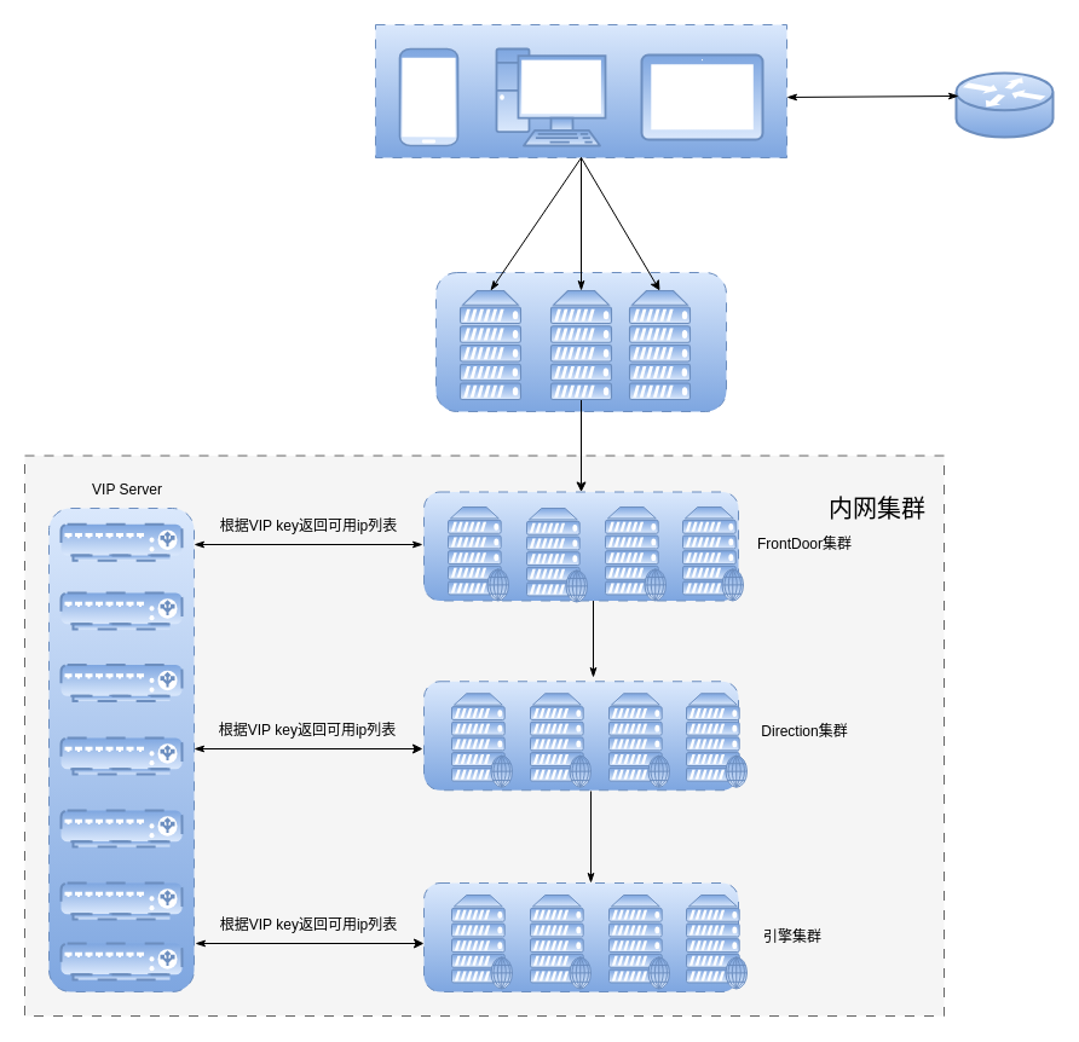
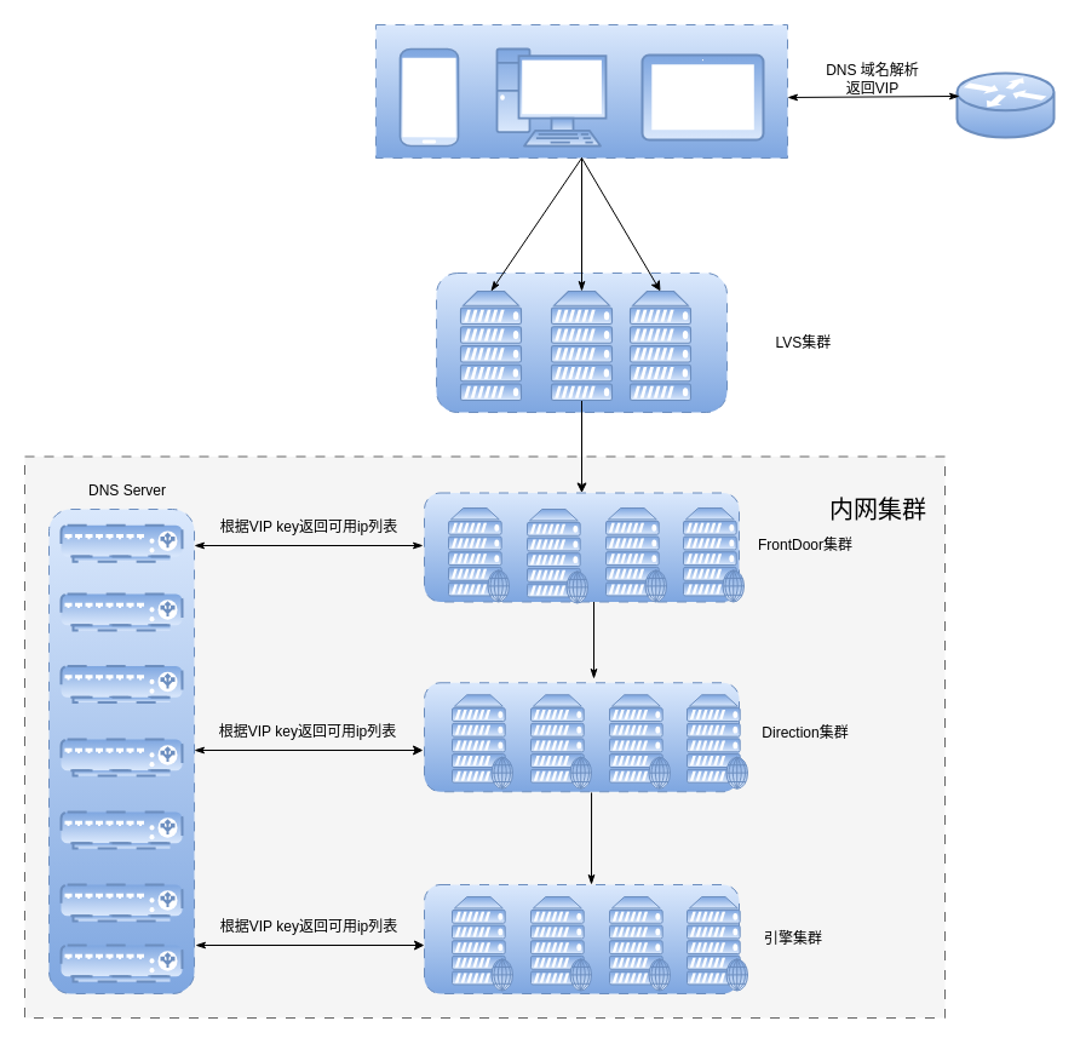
  <mxCell id="0" />
  <mxCell id="1" parent="0" />
  <mxCell id="2" value="" style="group" parent="1" vertex="1" connectable="0"><mxGeometry x="20" y="20" width="850" height="820" as="geometry" /></mxCell>
  <mxCell id="3" value="" style="rounded=0;whiteSpace=wrap;html=1;dashed=1;dashPattern=8 8;fillColor=#f5f5f5;strokeColor=#666666;fontColor=#333333;" parent="2" vertex="1"><mxGeometry y="356.5" width="760" height="463.5" as="geometry" /></mxCell>
  <mxCell id="4" value="" style="rounded=1;whiteSpace=wrap;html=1;dashed=1;dashPattern=8 8;fillColor=#dae8fc;gradientColor=#7ea6e0;strokeColor=#6c8ebf;" parent="2" vertex="1"><mxGeometry x="20" y="400" width="120" height="400" as="geometry" /></mxCell>
  <mxCell id="5" value="" style="rounded=1;whiteSpace=wrap;html=1;dashed=1;dashPattern=8 8;fillColor=#dae8fc;gradientColor=#7ea6e0;strokeColor=#6c8ebf;" parent="2" vertex="1"><mxGeometry x="340" y="205" width="240" height="115" as="geometry" /></mxCell>
  <mxCell id="6" value="" style="rounded=0;whiteSpace=wrap;html=1;dashed=1;dashPattern=8 8;fillColor=#dae8fc;gradientColor=#7ea6e0;strokeColor=#6c8ebf;" parent="2" vertex="1"><mxGeometry x="290" width="340" height="110" as="geometry" /></mxCell>
  <mxCell id="7" value="" style="shape=mxgraph.cisco.routers.router;html=1;dashed=0;strokeWidth=2;verticalLabelPosition=bottom;verticalAlign=top;fontFamily=Helvetica;fontSize=36;fillColor=#dae8fc;gradientColor=#7ea6e0;strokeColor=#6c8ebf;" parent="2" vertex="1"><mxGeometry x="770" y="40" width="80" height="53" as="geometry" /></mxCell>
  <mxCell id="8" value="" style="endArrow=classicThin;html=1;rounded=0;entryX=0.025;entryY=0.358;entryDx=0;entryDy=0;entryPerimeter=0;endFill=1;startArrow=classicThin;startFill=1;" parent="2" target="7" edge="1"><mxGeometry width="50" height="50" relative="1" as="geometry"><mxPoint x="630" y="60" as="sourcePoint" /><mxPoint x="410" y="180" as="targetPoint" /></mxGeometry></mxCell>
+ <mxCell id="9" value="DNS 域名解析&lt;br&gt;返回VIP" style="text;html=1;align=center;verticalAlign=middle;resizable=0;points=[];autosize=1;strokeColor=none;fillColor=none;" parent="2" vertex="1"><mxGeometry x="650" y="25" width="100" height="40" as="geometry" /></mxCell>
+ <mxCell id="10" value="LVS集群&amp;nbsp;" style="text;html=1;strokeColor=none;fillColor=none;align=center;verticalAlign=middle;whiteSpace=wrap;rounded=0;" parent="2" vertex="1"><mxGeometry x="580" y="247.5" width="130" height="30" as="geometry" /></mxCell>
  <mxCell id="11" value="" style="verticalAlign=top;verticalLabelPosition=bottom;labelPosition=center;align=center;html=1;outlineConnect=0;fillColor=#dae8fc;strokeColor=#6c8ebf;gradientColor=#7ea6e0;gradientDirection=north;strokeWidth=2;shape=mxgraph.networks.server;" parent="2" vertex="1"><mxGeometry x="360" y="220" width="50" height="90" as="geometry" /></mxCell>
  <mxCell id="12" style="edgeStyle=orthogonalEdgeStyle;rounded=0;orthogonalLoop=1;jettySize=auto;html=1;entryX=0.5;entryY=0;entryDx=0;entryDy=0;" parent="2" source="13" target="25" edge="1"><mxGeometry relative="1" as="geometry" /></mxCell>
  <mxCell id="13" value="" style="verticalAlign=top;verticalLabelPosition=bottom;labelPosition=center;align=center;html=1;outlineConnect=0;fillColor=#dae8fc;strokeColor=#6c8ebf;gradientColor=#7ea6e0;gradientDirection=north;strokeWidth=2;shape=mxgraph.networks.server;" parent="2" vertex="1"><mxGeometry x="435" y="220" width="50" height="90" as="geometry" /></mxCell>
  <mxCell id="14" value="" style="verticalAlign=top;verticalLabelPosition=bottom;labelPosition=center;align=center;html=1;outlineConnect=0;fillColor=#dae8fc;strokeColor=#6c8ebf;gradientColor=#7ea6e0;gradientDirection=north;strokeWidth=2;shape=mxgraph.networks.server;" parent="2" vertex="1"><mxGeometry x="500" y="220" width="50" height="90" as="geometry" /></mxCell>
  <mxCell id="15" value="" style="endArrow=classic;html=1;rounded=0;exitX=0.5;exitY=1;exitDx=0;exitDy=0;entryX=0.5;entryY=0;entryDx=0;entryDy=0;entryPerimeter=0;" parent="2" source="6" target="14" edge="1"><mxGeometry width="50" height="50" relative="1" as="geometry"><mxPoint x="520" y="200" as="sourcePoint" /><mxPoint x="570" y="150" as="targetPoint" /></mxGeometry></mxCell>
  <mxCell id="16" value="" style="verticalAlign=top;verticalLabelPosition=bottom;labelPosition=center;align=center;html=1;outlineConnect=0;fillColor=#dae8fc;strokeColor=#6c8ebf;gradientColor=#7ea6e0;gradientDirection=north;strokeWidth=2;shape=mxgraph.networks.load_balancer;dashed=1;dashPattern=8 8;" parent="2" vertex="1"><mxGeometry x="30" y="413.25" width="100" height="30" as="geometry" /></mxCell>
  <mxCell id="17" value="" style="verticalAlign=top;verticalLabelPosition=bottom;labelPosition=center;align=center;html=1;outlineConnect=0;fillColor=#dae8fc;strokeColor=#6c8ebf;gradientColor=#7ea6e0;gradientDirection=north;strokeWidth=2;shape=mxgraph.networks.load_balancer;dashed=1;dashPattern=8 8;" parent="2" vertex="1"><mxGeometry x="30" y="529.5" width="100" height="30" as="geometry" /></mxCell>
  <mxCell id="18" value="" style="verticalAlign=top;verticalLabelPosition=bottom;labelPosition=center;align=center;html=1;outlineConnect=0;fillColor=#dae8fc;strokeColor=#6c8ebf;gradientColor=#7ea6e0;gradientDirection=north;strokeWidth=2;shape=mxgraph.networks.load_balancer;dashed=1;dashPattern=8 8;" parent="2" vertex="1"><mxGeometry x="30" y="650" width="100" height="30" as="geometry" /></mxCell>
  <mxCell id="19" style="edgeStyle=none;rounded=0;orthogonalLoop=1;jettySize=auto;html=1;startArrow=classicThin;startFill=1;endArrow=classicThin;endFill=1;" parent="2" edge="1"><mxGeometry relative="1" as="geometry"><mxPoint x="329" y="430" as="sourcePoint" /><mxPoint x="140" y="430" as="targetPoint" /></mxGeometry></mxCell>
  <mxCell id="20" value="" style="verticalAlign=top;verticalLabelPosition=bottom;labelPosition=center;align=center;html=1;outlineConnect=0;fillColor=#dae8fc;strokeColor=#6c8ebf;gradientColor=#7ea6e0;gradientDirection=north;strokeWidth=2;shape=mxgraph.networks.load_balancer;dashed=1;dashPattern=8 8;" parent="2" vertex="1"><mxGeometry x="30" y="470" width="100" height="30" as="geometry" /></mxCell>
  <mxCell id="21" value="" style="verticalAlign=top;verticalLabelPosition=bottom;labelPosition=center;align=center;html=1;outlineConnect=0;fillColor=#dae8fc;strokeColor=#6c8ebf;gradientColor=#7ea6e0;gradientDirection=north;strokeWidth=2;shape=mxgraph.networks.load_balancer;dashed=1;dashPattern=8 8;" parent="2" vertex="1"><mxGeometry x="30" y="590" width="100" height="30" as="geometry" /></mxCell>
- <mxCell id="22" value="VIP Server" style="text;html=1;strokeColor=none;fillColor=none;align=center;verticalAlign=middle;whiteSpace=wrap;rounded=0;" parent="2" vertex="1"><mxGeometry x="20" y="370" width="130" height="30" as="geometry" /></mxCell>
+ <mxCell id="22" value="DNS Server" style="text;html=1;strokeColor=none;fillColor=none;align=center;verticalAlign=middle;whiteSpace=wrap;rounded=0;" parent="2" vertex="1"><mxGeometry x="20" y="370" width="130" height="30" as="geometry" /></mxCell>
  <mxCell id="23" value="根据VIP key返回可用ip列表" style="text;html=1;strokeColor=none;fillColor=none;align=center;verticalAlign=middle;whiteSpace=wrap;rounded=0;" parent="2" vertex="1"><mxGeometry x="160" y="400" width="150" height="30" as="geometry" /></mxCell>
  <mxCell id="24" style="edgeStyle=none;rounded=0;orthogonalLoop=1;jettySize=auto;html=1;startArrow=none;startFill=0;endArrow=classicThin;endFill=1;" parent="2" edge="1"><mxGeometry relative="1" as="geometry"><mxPoint x="470" y="470" as="sourcePoint" /><mxPoint x="470" y="540" as="targetPoint" /></mxGeometry></mxCell>
  <mxCell id="25" value="" style="rounded=1;whiteSpace=wrap;html=1;dashed=1;dashPattern=8 8;fillColor=#dae8fc;strokeColor=#6c8ebf;gradientColor=#7ea6e0;" parent="2" vertex="1"><mxGeometry x="330" y="386.5" width="260" height="90" as="geometry" /></mxCell>
  <mxCell id="26" value="" style="verticalAlign=top;verticalLabelPosition=bottom;labelPosition=center;align=center;html=1;outlineConnect=0;fillColor=#dae8fc;strokeColor=#6c8ebf;gradientColor=#7ea6e0;gradientDirection=north;strokeWidth=2;shape=mxgraph.networks.web_server;" parent="2" vertex="1"><mxGeometry x="350" y="399" width="50" height="77.5" as="geometry" /></mxCell>
  <mxCell id="27" value="" style="verticalAlign=top;verticalLabelPosition=bottom;labelPosition=center;align=center;html=1;outlineConnect=0;fillColor=#dae8fc;strokeColor=#6c8ebf;gradientColor=#7ea6e0;gradientDirection=north;strokeWidth=2;shape=mxgraph.networks.web_server;" parent="2" vertex="1"><mxGeometry x="415" y="400" width="50" height="77.5" as="geometry" /></mxCell>
  <mxCell id="28" value="" style="verticalAlign=top;verticalLabelPosition=bottom;labelPosition=center;align=center;html=1;outlineConnect=0;fillColor=#dae8fc;strokeColor=#6c8ebf;gradientColor=#7ea6e0;gradientDirection=north;strokeWidth=2;shape=mxgraph.networks.web_server;" parent="2" vertex="1"><mxGeometry x="480" y="399" width="50" height="77.5" as="geometry" /></mxCell>
  <mxCell id="29" style="edgeStyle=none;rounded=0;orthogonalLoop=1;jettySize=auto;html=1;exitX=0.75;exitY=0;exitDx=0;exitDy=0;startArrow=classicThin;startFill=1;endArrow=classicThin;endFill=1;" parent="2" source="25" target="25" edge="1"><mxGeometry relative="1" as="geometry" /></mxCell>
  <mxCell id="30" value="" style="verticalAlign=top;verticalLabelPosition=bottom;labelPosition=center;align=center;html=1;outlineConnect=0;fillColor=#dae8fc;strokeColor=#6c8ebf;gradientColor=#7ea6e0;gradientDirection=north;strokeWidth=2;shape=mxgraph.networks.web_server;" parent="2" vertex="1"><mxGeometry x="544" y="399" width="50" height="77.5" as="geometry" /></mxCell>
  <mxCell id="31" style="edgeStyle=none;rounded=0;orthogonalLoop=1;jettySize=auto;html=1;startArrow=classic;startFill=1;endArrow=classicThin;endFill=1;" parent="2" edge="1"><mxGeometry relative="1" as="geometry"><mxPoint x="330" y="760" as="sourcePoint" /><mxPoint x="141" y="760" as="targetPoint" /></mxGeometry></mxCell>
  <mxCell id="32" value="" style="verticalAlign=top;verticalLabelPosition=bottom;labelPosition=center;align=center;html=1;outlineConnect=0;fillColor=#dae8fc;strokeColor=#6c8ebf;gradientColor=#7ea6e0;gradientDirection=north;strokeWidth=2;shape=mxgraph.networks.load_balancer;dashed=1;dashPattern=8 8;" parent="2" vertex="1"><mxGeometry x="30" y="760" width="100" height="30" as="geometry" /></mxCell>
  <mxCell id="33" value="" style="verticalAlign=top;verticalLabelPosition=bottom;labelPosition=center;align=center;html=1;outlineConnect=0;fillColor=#dae8fc;strokeColor=#6c8ebf;gradientColor=#7ea6e0;gradientDirection=north;strokeWidth=2;shape=mxgraph.networks.load_balancer;dashed=1;dashPattern=8 8;" parent="2" vertex="1"><mxGeometry x="30" y="710" width="100" height="30" as="geometry" /></mxCell>
  <mxCell id="34" value="FrontDoor集群" style="text;html=1;strokeColor=none;fillColor=none;align=center;verticalAlign=middle;whiteSpace=wrap;rounded=0;" parent="2" vertex="1"><mxGeometry x="580" y="415" width="130" height="30" as="geometry" /></mxCell>
  <mxCell id="35" value="引擎集群" style="text;html=1;strokeColor=none;fillColor=none;align=center;verticalAlign=middle;whiteSpace=wrap;rounded=0;" parent="2" vertex="1"><mxGeometry x="570" y="740" width="130" height="30" as="geometry" /></mxCell>
  <mxCell id="36" style="edgeStyle=none;rounded=0;orthogonalLoop=1;jettySize=auto;html=1;exitX=0;exitY=1;exitDx=0;exitDy=0;startArrow=none;startFill=0;endArrow=classicThin;endFill=1;" parent="2" source="3" target="3" edge="1"><mxGeometry relative="1" as="geometry" /></mxCell>
  <mxCell id="37" style="edgeStyle=none;rounded=0;orthogonalLoop=1;jettySize=auto;html=1;exitX=0.5;exitY=1;exitDx=0;exitDy=0;startArrow=none;startFill=0;endArrow=classicThin;endFill=1;entryX=0.5;entryY=0;entryDx=0;entryDy=0;entryPerimeter=0;" parent="2" source="6" target="11" edge="1"><mxGeometry relative="1" as="geometry"><mxPoint x="400" y="200" as="targetPoint" /></mxGeometry></mxCell>
  <mxCell id="38" style="edgeStyle=none;rounded=0;orthogonalLoop=1;jettySize=auto;html=1;exitX=0.5;exitY=1;exitDx=0;exitDy=0;startArrow=none;startFill=0;endArrow=classicThin;endFill=1;" parent="2" source="3" target="3" edge="1"><mxGeometry relative="1" as="geometry" /></mxCell>
  <mxCell id="39" style="edgeStyle=none;rounded=0;orthogonalLoop=1;jettySize=auto;html=1;exitX=0.5;exitY=1;exitDx=0;exitDy=0;entryX=0.5;entryY=0;entryDx=0;entryDy=0;entryPerimeter=0;startArrow=none;startFill=0;endArrow=classicThin;endFill=1;" parent="2" source="6" target="13" edge="1"><mxGeometry relative="1" as="geometry"><mxPoint x="460" y="190" as="targetPoint" /></mxGeometry></mxCell>
  <mxCell id="40" style="edgeStyle=none;rounded=0;orthogonalLoop=1;jettySize=auto;html=1;exitX=1;exitY=1;exitDx=0;exitDy=0;startArrow=none;startFill=0;endArrow=classicThin;endFill=1;" parent="2" source="3" target="3" edge="1"><mxGeometry relative="1" as="geometry" /></mxCell>
  <mxCell id="41" value="根据VIP key返回可用ip列表" style="text;html=1;strokeColor=none;fillColor=none;align=center;verticalAlign=middle;whiteSpace=wrap;rounded=0;" parent="2" vertex="1"><mxGeometry x="160" y="730" width="150" height="30" as="geometry" /></mxCell>
  <mxCell id="42" value="&lt;font style=&quot;font-size: 20px;&quot;&gt;内网集群&lt;/font&gt;" style="text;html=1;strokeColor=none;fillColor=none;align=center;verticalAlign=middle;whiteSpace=wrap;rounded=0;" parent="2" vertex="1"><mxGeometry x="630" y="360" width="150" height="80" as="geometry" /></mxCell>
  <mxCell id="43" value="" style="verticalAlign=top;verticalLabelPosition=bottom;labelPosition=center;align=center;html=1;outlineConnect=0;fillColor=#dae8fc;strokeColor=#6c8ebf;gradientColor=#7ea6e0;gradientDirection=north;strokeWidth=2;shape=mxgraph.networks.pc;movable=1;resizable=1;rotatable=1;deletable=1;editable=1;locked=0;connectable=1;" parent="2" vertex="1"><mxGeometry x="390" y="20" width="90" height="80" as="geometry" /></mxCell>
  <mxCell id="44" value="" style="verticalAlign=top;verticalLabelPosition=bottom;labelPosition=center;align=center;html=1;outlineConnect=0;fillColor=#dae8fc;strokeColor=#6c8ebf;gradientColor=#7ea6e0;gradientDirection=north;strokeWidth=2;shape=mxgraph.networks.mobile;movable=1;resizable=1;rotatable=1;deletable=1;editable=1;locked=0;connectable=1;" parent="2" vertex="1"><mxGeometry x="310" y="20" width="48" height="80" as="geometry" /></mxCell>
  <mxCell id="45" value="" style="verticalAlign=top;verticalLabelPosition=bottom;labelPosition=center;align=center;html=1;outlineConnect=0;fillColor=#dae8fc;strokeColor=#6c8ebf;gradientColor=#7ea6e0;gradientDirection=north;strokeWidth=2;shape=mxgraph.networks.tablet;movable=1;resizable=1;rotatable=1;deletable=1;editable=1;locked=0;connectable=1;" parent="2" vertex="1"><mxGeometry x="510" y="25" width="100" height="70" as="geometry" /></mxCell>
  <mxCell id="46" value="" style="group" vertex="1" connectable="0" parent="2"><mxGeometry x="330" y="543.25" width="267" height="90" as="geometry" /></mxCell>
  <mxCell id="47" value="" style="rounded=1;whiteSpace=wrap;html=1;dashed=1;dashPattern=8 8;fillColor=#dae8fc;gradientColor=#7ea6e0;strokeColor=#6c8ebf;" vertex="1" parent="46"><mxGeometry width="260" height="90" as="geometry" /></mxCell>
  <mxCell id="48" value="" style="verticalAlign=top;verticalLabelPosition=bottom;labelPosition=center;align=center;html=1;outlineConnect=0;fillColor=#dae8fc;strokeColor=#6c8ebf;gradientColor=#7ea6e0;gradientDirection=north;strokeWidth=2;shape=mxgraph.networks.web_server;" vertex="1" parent="46"><mxGeometry x="23" y="10" width="50" height="77.5" as="geometry" /></mxCell>
  <mxCell id="49" value="" style="verticalAlign=top;verticalLabelPosition=bottom;labelPosition=center;align=center;html=1;outlineConnect=0;fillColor=#dae8fc;strokeColor=#6c8ebf;gradientColor=#7ea6e0;gradientDirection=north;strokeWidth=2;shape=mxgraph.networks.web_server;" vertex="1" parent="46"><mxGeometry x="88" y="10" width="50" height="77.5" as="geometry" /></mxCell>
  <mxCell id="50" value="" style="verticalAlign=top;verticalLabelPosition=bottom;labelPosition=center;align=center;html=1;outlineConnect=0;fillColor=#dae8fc;strokeColor=#6c8ebf;gradientColor=#7ea6e0;gradientDirection=north;strokeWidth=2;shape=mxgraph.networks.web_server;" vertex="1" parent="46"><mxGeometry x="153" y="10" width="50" height="77.5" as="geometry" /></mxCell>
  <mxCell id="51" value="" style="verticalAlign=top;verticalLabelPosition=bottom;labelPosition=center;align=center;html=1;outlineConnect=0;fillColor=#dae8fc;strokeColor=#6c8ebf;gradientColor=#7ea6e0;gradientDirection=north;strokeWidth=2;shape=mxgraph.networks.web_server;" vertex="1" parent="46"><mxGeometry x="217" y="10" width="50" height="77.5" as="geometry" /></mxCell>
  <mxCell id="52" value="" style="group" vertex="1" connectable="0" parent="2"><mxGeometry x="330" y="710" width="267" height="90" as="geometry" /></mxCell>
  <mxCell id="53" value="" style="rounded=1;whiteSpace=wrap;html=1;dashed=1;dashPattern=8 8;fillColor=#dae8fc;gradientColor=#7ea6e0;strokeColor=#6c8ebf;" parent="52" vertex="1"><mxGeometry width="260" height="90" as="geometry" /></mxCell>
  <mxCell id="54" value="" style="verticalAlign=top;verticalLabelPosition=bottom;labelPosition=center;align=center;html=1;outlineConnect=0;fillColor=#dae8fc;strokeColor=#6c8ebf;gradientColor=#7ea6e0;gradientDirection=north;strokeWidth=2;shape=mxgraph.networks.web_server;" parent="52" vertex="1"><mxGeometry x="23" y="10" width="50" height="77.5" as="geometry" /></mxCell>
  <mxCell id="55" value="" style="verticalAlign=top;verticalLabelPosition=bottom;labelPosition=center;align=center;html=1;outlineConnect=0;fillColor=#dae8fc;strokeColor=#6c8ebf;gradientColor=#7ea6e0;gradientDirection=north;strokeWidth=2;shape=mxgraph.networks.web_server;" parent="52" vertex="1"><mxGeometry x="88" y="10" width="50" height="77.5" as="geometry" /></mxCell>
  <mxCell id="56" value="" style="verticalAlign=top;verticalLabelPosition=bottom;labelPosition=center;align=center;html=1;outlineConnect=0;fillColor=#dae8fc;strokeColor=#6c8ebf;gradientColor=#7ea6e0;gradientDirection=north;strokeWidth=2;shape=mxgraph.networks.web_server;" parent="52" vertex="1"><mxGeometry x="153" y="10" width="50" height="77.5" as="geometry" /></mxCell>
  <mxCell id="57" value="" style="verticalAlign=top;verticalLabelPosition=bottom;labelPosition=center;align=center;html=1;outlineConnect=0;fillColor=#dae8fc;strokeColor=#6c8ebf;gradientColor=#7ea6e0;gradientDirection=north;strokeWidth=2;shape=mxgraph.networks.web_server;" parent="52" vertex="1"><mxGeometry x="217" y="10" width="50" height="77.5" as="geometry" /></mxCell>
  <mxCell id="58" style="edgeStyle=none;rounded=0;orthogonalLoop=1;jettySize=auto;html=1;startArrow=none;startFill=0;endArrow=classicThin;endFill=1;exitX=0.531;exitY=1.008;exitDx=0;exitDy=0;exitPerimeter=0;" edge="1" parent="2" source="47"><mxGeometry relative="1" as="geometry"><mxPoint x="470" y="487" as="sourcePoint" /><mxPoint x="468" y="710" as="targetPoint" /></mxGeometry></mxCell>
  <mxCell id="59" value="Direction集群" style="text;html=1;strokeColor=none;fillColor=none;align=center;verticalAlign=middle;whiteSpace=wrap;rounded=0;" vertex="1" parent="2"><mxGeometry x="580" y="570" width="130" height="30" as="geometry" /></mxCell>
  <mxCell id="60" style="edgeStyle=none;rounded=0;orthogonalLoop=1;jettySize=auto;html=1;startArrow=classic;startFill=1;endArrow=classicThin;endFill=1;" edge="1" parent="2"><mxGeometry relative="1" as="geometry"><mxPoint x="329" y="599" as="sourcePoint" /><mxPoint x="140" y="599" as="targetPoint" /></mxGeometry></mxCell>
  <mxCell id="61" value="根据VIP key返回可用ip列表" style="text;html=1;strokeColor=none;fillColor=none;align=center;verticalAlign=middle;whiteSpace=wrap;rounded=0;" vertex="1" parent="2"><mxGeometry x="159" y="569" width="150" height="30" as="geometry" /></mxCell>
